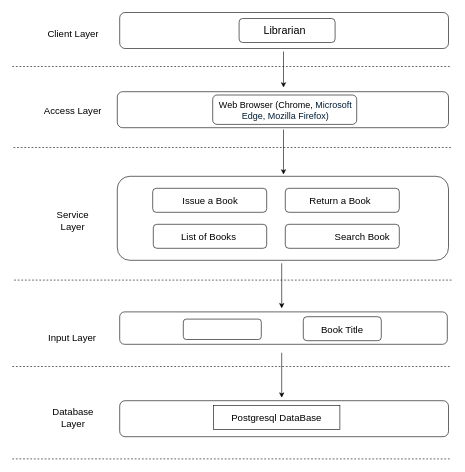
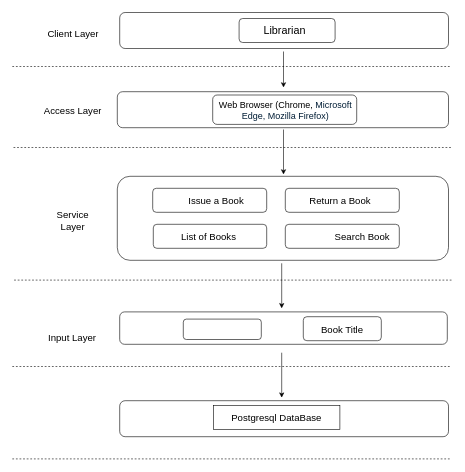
  <mxCell id="0" />
  <mxCell id="1" parent="0" />
  <mxCell id="2" value="" style="rounded=1;whiteSpace=wrap;html=1;" vertex="1" parent="1"><mxGeometry x="199" y="20" width="548" height="60" as="geometry" /></mxCell>
  <mxCell id="3" value="" style="rounded=1;whiteSpace=wrap;html=1;" vertex="1" parent="1"><mxGeometry x="398" y="30" width="160" height="40" as="geometry" /></mxCell>
  <mxCell id="4" value="&lt;font style=&quot;font-size: 18px;&quot;&gt;Librarian&lt;/font&gt;" style="text;html=1;align=center;verticalAlign=middle;whiteSpace=wrap;rounded=0;" vertex="1" parent="1"><mxGeometry x="444" y="35" width="60" height="30" as="geometry" /></mxCell>
  <mxCell id="5" value="" style="rounded=1;whiteSpace=wrap;html=1;" vertex="1" parent="1"><mxGeometry x="195" y="152" width="552" height="60" as="geometry" /></mxCell>
  <mxCell id="6" value="" style="rounded=1;whiteSpace=wrap;html=1;" vertex="1" parent="1"><mxGeometry x="354" y="157.5" width="240" height="49" as="geometry" /></mxCell>
  <mxCell id="7" value="&lt;font style=&quot;font-size: 15px;&quot;&gt;&lt;font style=&quot;font-size: 15px;&quot;&gt;Web Browser (Chrome,&amp;nbsp;&lt;span style=&quot;color: rgb(0, 29, 53); font-family: &amp;quot;Google Sans&amp;quot;, Arial, sans-serif; text-align: left; background-color: rgb(255, 255, 255);&quot;&gt;Microsoft Edge,&amp;nbsp;&lt;/span&gt;&lt;/font&gt;&lt;span style=&quot;color: rgb(0, 29, 53); font-family: &amp;quot;Google Sans&amp;quot;, Arial, sans-serif; text-align: left; background-color: rgb(255, 255, 255);&quot;&gt;Mozilla Firefox)&lt;/span&gt;&lt;/font&gt;" style="text;html=1;align=center;verticalAlign=middle;whiteSpace=wrap;rounded=0;" vertex="1" parent="1"><mxGeometry x="355" y="168" width="241" height="30" as="geometry" /></mxCell>
  <mxCell id="8" value="" style="rounded=1;whiteSpace=wrap;html=1;" vertex="1" parent="1"><mxGeometry x="195" y="293" width="552" height="140" as="geometry" /></mxCell>
  <mxCell id="9" value="" style="rounded=1;whiteSpace=wrap;html=1;" vertex="1" parent="1"><mxGeometry x="254" y="313" width="190" height="40" as="geometry" /></mxCell>
  <mxCell id="10" value="" style="rounded=1;whiteSpace=wrap;html=1;" vertex="1" parent="1"><mxGeometry x="475" y="313" width="190" height="40" as="geometry" /></mxCell>
  <mxCell id="11" value="" style="rounded=1;whiteSpace=wrap;html=1;" vertex="1" parent="1"><mxGeometry x="475" y="373" width="190" height="40" as="geometry" /></mxCell>
  <mxCell id="12" value="" style="rounded=1;whiteSpace=wrap;html=1;" vertex="1" parent="1"><mxGeometry x="255" y="373" width="189" height="40" as="geometry" /></mxCell>
- <mxCell id="13" value="&lt;font style=&quot;font-size: 16px;&quot;&gt;Issue a Book&lt;/font&gt;" style="text;html=1;align=center;verticalAlign=middle;whiteSpace=wrap;rounded=0;" vertex="1" parent="1"><mxGeometry x="295" y="318" width="110" height="30" as="geometry" /></mxCell>
+ <mxCell id="13" value="&lt;font style=&quot;font-size: 16px;&quot;&gt;Issue a Book&lt;/font&gt;" style="text;html=1;align=center;verticalAlign=middle;whiteSpace=wrap;rounded=0;" vertex="1" parent="1"><mxGeometry x="305" y="318" width="110" height="30" as="geometry" /></mxCell>
  <mxCell id="14" value="&lt;font style=&quot;font-size: 16px;&quot;&gt;Return a Book&lt;/font&gt;" style="text;html=1;align=center;verticalAlign=middle;whiteSpace=wrap;rounded=0;" vertex="1" parent="1"><mxGeometry x="512" y="318" width="109" height="30" as="geometry" /></mxCell>
  <mxCell id="15" value="&lt;font style=&quot;font-size: 16px;&quot;&gt;List of Books&lt;/font&gt;" style="text;html=1;align=center;verticalAlign=middle;whiteSpace=wrap;rounded=0;" vertex="1" parent="1"><mxGeometry x="297" y="378" width="101" height="30" as="geometry" /></mxCell>
  <mxCell id="16" value="&lt;font style=&quot;font-size: 16px;&quot;&gt;Search Book&lt;/font&gt;" style="text;html=1;align=center;verticalAlign=middle;whiteSpace=wrap;rounded=0;" vertex="1" parent="1"><mxGeometry x="547" y="379" width="113" height="30" as="geometry" /></mxCell>
  <mxCell id="17" value="" style="rounded=1;whiteSpace=wrap;html=1;" vertex="1" parent="1"><mxGeometry x="199" y="667" width="548" height="60" as="geometry" /></mxCell>
  <mxCell id="18" value="&lt;font style=&quot;font-size: 16px;&quot;&gt;Postgresql DataBase&lt;/font&gt;" style="whiteSpace=wrap;html=1;rounded=0;" vertex="1" parent="1"><mxGeometry x="355" y="675" width="211" height="40" as="geometry" /></mxCell>
  <mxCell id="19" value="" style="rounded=1;whiteSpace=wrap;html=1;" vertex="1" parent="1"><mxGeometry x="199" y="519" width="546" height="54" as="geometry" /></mxCell>
  <mxCell id="20" value="" style="rounded=1;whiteSpace=wrap;html=1;" vertex="1" parent="1"><mxGeometry x="305" y="531" width="130" height="34" as="geometry" /></mxCell>
  <mxCell id="21" value="" style="rounded=1;whiteSpace=wrap;html=1;" vertex="1" parent="1"><mxGeometry x="505" y="527" width="130" height="40" as="geometry" /></mxCell>
  <mxCell id="22" value="&lt;font style=&quot;font-size: 16px;&quot;&gt;Book Title&lt;/font&gt;" style="text;html=1;align=center;verticalAlign=middle;whiteSpace=wrap;rounded=0;" vertex="1" parent="1"><mxGeometry x="532" y="536" width="76" height="24" as="geometry" /></mxCell>
  <mxCell id="23" value="" style="endArrow=none;dashed=1;html=1;rounded=0;" edge="1" parent="1"><mxGeometry width="50" height="50" relative="1" as="geometry"><mxPoint x="20" y="110" as="sourcePoint" /><mxPoint x="750" y="110" as="targetPoint" /></mxGeometry></mxCell>
  <mxCell id="24" value="" style="endArrow=none;dashed=1;html=1;rounded=0;" edge="1" parent="1"><mxGeometry width="50" height="50" relative="1" as="geometry"><mxPoint x="20" y="764" as="sourcePoint" /><mxPoint x="750" y="764" as="targetPoint" /></mxGeometry></mxCell>
  <mxCell id="25" value="" style="endArrow=none;dashed=1;html=1;rounded=0;" edge="1" parent="1"><mxGeometry width="50" height="50" relative="1" as="geometry"><mxPoint x="20" y="610" as="sourcePoint" /><mxPoint x="750" y="610" as="targetPoint" /></mxGeometry></mxCell>
  <mxCell id="26" value="" style="endArrow=none;dashed=1;html=1;rounded=0;" edge="1" parent="1"><mxGeometry width="50" height="50" relative="1" as="geometry"><mxPoint x="23" y="466" as="sourcePoint" /><mxPoint x="753" y="466" as="targetPoint" /></mxGeometry></mxCell>
  <mxCell id="27" value="" style="endArrow=none;dashed=1;html=1;rounded=0;" edge="1" parent="1"><mxGeometry width="50" height="50" relative="1" as="geometry"><mxPoint x="22" y="245" as="sourcePoint" /><mxPoint x="752" y="245" as="targetPoint" /></mxGeometry></mxCell>
  <mxCell id="28" value="&lt;font style=&quot;font-size: 16px;&quot;&gt;Client Layer&lt;/font&gt;" style="text;strokeColor=none;fillColor=none;align=left;verticalAlign=middle;spacingLeft=4;spacingRight=4;overflow=hidden;points=[[0,0.5],[1,0.5]];portConstraint=eastwest;rotatable=0;whiteSpace=wrap;html=1;" vertex="1" parent="1"><mxGeometry x="73" y="40" width="120" height="30" as="geometry" /></mxCell>
  <mxCell id="29" value="&lt;font style=&quot;font-size: 16px;&quot;&gt;Access Layer&lt;/font&gt;" style="text;strokeColor=none;fillColor=none;align=left;verticalAlign=middle;spacingLeft=4;spacingRight=4;overflow=hidden;points=[[0,0.5],[1,0.5]];portConstraint=eastwest;rotatable=0;whiteSpace=wrap;html=1;" vertex="1" parent="1"><mxGeometry x="67" y="168" width="113" height="30" as="geometry" /></mxCell>
  <mxCell id="30" value="&lt;font style=&quot;font-size: 16px;&quot;&gt;Service Layer&lt;/font&gt;" style="text;html=1;align=center;verticalAlign=middle;whiteSpace=wrap;rounded=0;" vertex="1" parent="1"><mxGeometry x="76" y="352" width="90" height="30" as="geometry" /></mxCell>
  <mxCell id="31" value="&lt;font style=&quot;font-size: 16px;&quot;&gt;Input Layer&lt;/font&gt;" style="text;html=1;align=center;verticalAlign=middle;whiteSpace=wrap;rounded=0;" vertex="1" parent="1"><mxGeometry x="70" y="547" width="100" height="30" as="geometry" /></mxCell>
- <mxCell id="32" value="&lt;font style=&quot;font-size: 16px;&quot;&gt;Database Layer&lt;/font&gt;" style="text;html=1;align=center;verticalAlign=middle;whiteSpace=wrap;rounded=0;" vertex="1" parent="1"><mxGeometry x="76" y="680" width="91" height="30" as="geometry" /></mxCell>
  <mxCell id="33" value="" style="endArrow=classic;html=1;rounded=0;" edge="1" parent="1"><mxGeometry width="50" height="50" relative="1" as="geometry"><mxPoint x="472" y="215" as="sourcePoint" /><mxPoint x="472" y="290" as="targetPoint" /></mxGeometry></mxCell>
  <mxCell id="34" value="" style="endArrow=classic;html=1;rounded=0;" edge="1" parent="1"><mxGeometry width="50" height="50" relative="1" as="geometry"><mxPoint x="472" y="85" as="sourcePoint" /><mxPoint x="472" y="145" as="targetPoint" /><Array as="points"><mxPoint x="472" y="145" /></Array></mxGeometry></mxCell>
  <mxCell id="35" value="" style="endArrow=classic;html=1;rounded=0;" edge="1" parent="1"><mxGeometry width="50" height="50" relative="1" as="geometry"><mxPoint x="469" y="438" as="sourcePoint" /><mxPoint x="469" y="513" as="targetPoint" /></mxGeometry></mxCell>
  <mxCell id="36" value="" style="endArrow=classic;html=1;rounded=0;" edge="1" parent="1"><mxGeometry width="50" height="50" relative="1" as="geometry"><mxPoint x="469" y="587" as="sourcePoint" /><mxPoint x="469" y="662" as="targetPoint" /></mxGeometry></mxCell>
